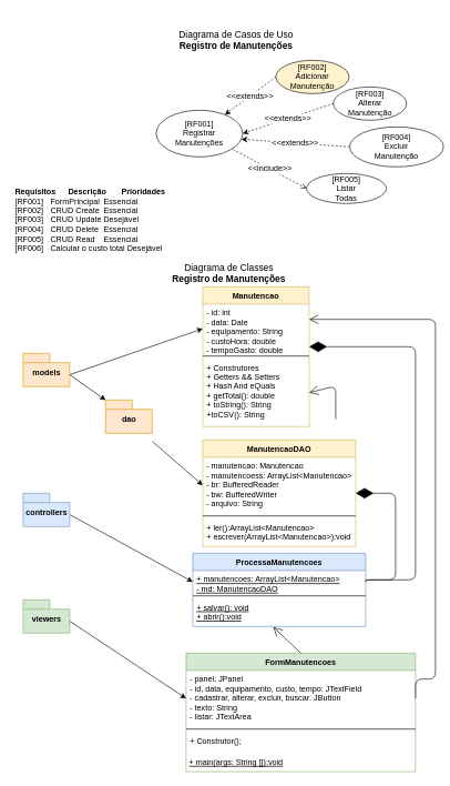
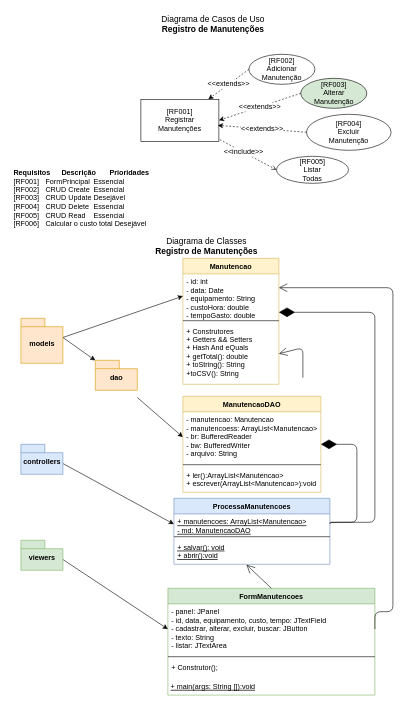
  <mxCell id="0" />
  <mxCell id="1" parent="0" />
  <mxCell id="2" value="Diagrama de Classes&lt;br style=&quot;font-size: 14px&quot;&gt;&lt;b style=&quot;font-size: 14px&quot;&gt;Registro de Manutenções&lt;/b&gt;" style="text;html=1;strokeColor=none;fillColor=none;align=center;verticalAlign=middle;whiteSpace=wrap;rounded=0;fontSize=14;" parent="1" vertex="1"><mxGeometry x="248" y="400" width="191" height="20" as="geometry" /></mxCell>
  <mxCell id="3" value="Manutencao" style="swimlane;fontStyle=1;align=center;verticalAlign=top;childLayout=stackLayout;horizontal=1;startSize=26;horizontalStack=0;resizeParent=1;resizeParentMax=0;resizeLast=0;collapsible=1;marginBottom=0;fillColor=#fff2cc;strokeColor=#d6b656;" parent="1" vertex="1"><mxGeometry x="304" y="430" width="160" height="210" as="geometry" /></mxCell>
  <mxCell id="4" value="- id: int&#10;- data: Date&#10;- equipamento: String&#10;- custoHora: double&#10;- tempoGasto: double" style="text;strokeColor=none;fillColor=none;align=left;verticalAlign=top;spacingLeft=4;spacingRight=4;overflow=hidden;rotatable=0;points=[[0,0.5],[1,0.5]];portConstraint=eastwest;" parent="3" vertex="1"><mxGeometry y="26" width="160" height="74" as="geometry" /></mxCell>
  <mxCell id="5" value="" style="line;strokeWidth=1;fillColor=none;align=left;verticalAlign=middle;spacingTop=-1;spacingLeft=3;spacingRight=3;rotatable=0;labelPosition=right;points=[];portConstraint=eastwest;" parent="3" vertex="1"><mxGeometry y="100" width="160" height="8" as="geometry" /></mxCell>
  <mxCell id="6" value="+ Construtores&#10;+ Getters &amp;&amp; Setters&#10;+ Hash And eQuals&#10;+ getTotal(): double&#10;+ toString(): String&#10;+toCSV(): String" style="text;strokeColor=none;fillColor=none;align=left;verticalAlign=top;spacingLeft=4;spacingRight=4;overflow=hidden;rotatable=0;points=[[0,0.5],[1,0.5]];portConstraint=eastwest;" parent="3" vertex="1"><mxGeometry y="108" width="160" height="102" as="geometry" /></mxCell>
  <mxCell id="7" style="rounded=0;orthogonalLoop=1;jettySize=auto;html=1;exitX=0;exitY=0;exitDx=70;exitDy=32;exitPerimeter=0;entryX=0;entryY=0.5;entryDx=0;entryDy=0;" parent="1" source="9" target="4" edge="1"><mxGeometry relative="1" as="geometry" /></mxCell>
  <mxCell id="8" style="rounded=0;orthogonalLoop=1;jettySize=auto;html=1;exitX=0;exitY=0;exitDx=70;exitDy=32;exitPerimeter=0;" parent="1" source="9" target="36" edge="1"><mxGeometry relative="1" as="geometry" /></mxCell>
- <mxCell id="9" value="models" style="shape=folder;fontStyle=1;spacingTop=10;tabWidth=40;tabHeight=14;tabPosition=left;html=1;fillColor=#ffe6cc;strokeColor=#d79b00;" parent="1" vertex="1"><mxGeometry x="34" y="530" width="70" height="50" as="geometry" /></mxCell>
+ <mxCell id="9" value="models" style="shape=folder;fontStyle=1;spacingTop=10;tabWidth=40;tabHeight=14;tabPosition=left;html=1;fillColor=#ffe6cc;strokeColor=#d79b00;" parent="1" vertex="1"><mxGeometry x="34" y="530" width="70" height="75" as="geometry" /></mxCell>
  <mxCell id="10" value="ProcessaManutencoes" style="swimlane;fontStyle=1;align=center;verticalAlign=top;childLayout=stackLayout;horizontal=1;startSize=26;horizontalStack=0;resizeParent=1;resizeParentMax=0;resizeLast=0;collapsible=1;marginBottom=0;fillColor=#dae8fc;strokeColor=#6c8ebf;" parent="1" vertex="1"><mxGeometry x="289" y="830" width="260" height="110" as="geometry" /></mxCell>
  <mxCell id="11" value="+ manutencoes: ArrayList&lt;Manutencao&gt;&#10;- md: ManutencaoDAO" style="text;strokeColor=none;fillColor=none;align=left;verticalAlign=top;spacingLeft=4;spacingRight=4;overflow=hidden;rotatable=0;points=[[0,0.5],[1,0.5]];portConstraint=eastwest;fontStyle=4" parent="10" vertex="1"><mxGeometry y="26" width="260" height="34" as="geometry" /></mxCell>
  <mxCell id="12" value="" style="line;strokeWidth=1;fillColor=none;align=left;verticalAlign=middle;spacingTop=-1;spacingLeft=3;spacingRight=3;rotatable=0;labelPosition=right;points=[];portConstraint=eastwest;" parent="10" vertex="1"><mxGeometry y="60" width="260" height="8" as="geometry" /></mxCell>
  <mxCell id="13" value="+ salvar(): void&#10;+ abrir():void&#10;" style="text;strokeColor=none;fillColor=none;align=left;verticalAlign=top;spacingLeft=4;spacingRight=4;overflow=hidden;rotatable=0;points=[[0,0.5],[1,0.5]];portConstraint=eastwest;fontStyle=4" parent="10" vertex="1"><mxGeometry y="68" width="260" height="42" as="geometry" /></mxCell>
  <mxCell id="14" style="rounded=0;orthogonalLoop=1;jettySize=auto;html=1;exitX=0;exitY=0;exitDx=70;exitDy=32;exitPerimeter=0;entryX=0;entryY=0.5;entryDx=0;entryDy=0;" parent="1" source="15" target="11" edge="1"><mxGeometry relative="1" as="geometry" /></mxCell>
  <mxCell id="15" value="controllers" style="shape=folder;fontStyle=1;spacingTop=10;tabWidth=40;tabHeight=14;tabPosition=left;html=1;fillColor=#dae8fc;strokeColor=#6c8ebf;" parent="1" vertex="1"><mxGeometry x="34" y="740" width="70" height="50" as="geometry" /></mxCell>
  <mxCell id="16" value="" style="endArrow=diamondThin;endFill=1;endSize=24;html=1;entryX=1;entryY=0.865;entryDx=0;entryDy=0;exitX=1;exitY=0.5;exitDx=0;exitDy=0;edgeStyle=orthogonalEdgeStyle;entryPerimeter=0;" parent="1" source="11" target="4" edge="1"><mxGeometry width="160" relative="1" as="geometry"><mxPoint x="254" y="610" as="sourcePoint" /><mxPoint x="414" y="610" as="targetPoint" /><Array as="points"><mxPoint x="549" y="870" /><mxPoint x="624" y="870" /><mxPoint x="624" y="520" /></Array></mxGeometry></mxCell>
  <mxCell id="17" value="FormManutencoes" style="swimlane;fontStyle=1;align=center;verticalAlign=top;childLayout=stackLayout;horizontal=1;startSize=26;horizontalStack=0;resizeParent=1;resizeParentMax=0;resizeLast=0;collapsible=1;marginBottom=0;fillColor=#d5e8d4;strokeColor=#82b366;" parent="1" vertex="1"><mxGeometry x="279" y="980" width="345" height="178" as="geometry" /></mxCell>
  <mxCell id="18" value="&#09;- panel: JPanel&#10;- id, data, equipamento, custo, tempo: JTextField&#10;- cadastrar, alterar, excluir, buscar: JButton&#10;- texto: String&#10;- listar: JTextArea" style="text;strokeColor=none;fillColor=none;align=left;verticalAlign=top;spacingLeft=4;spacingRight=4;overflow=hidden;rotatable=0;points=[[0,0.5],[1,0.5]];portConstraint=eastwest;fontStyle=0" parent="17" vertex="1"><mxGeometry y="26" width="345" height="84" as="geometry" /></mxCell>
  <mxCell id="19" value="" style="line;strokeWidth=1;fillColor=none;align=left;verticalAlign=middle;spacingTop=-1;spacingLeft=3;spacingRight=3;rotatable=0;labelPosition=right;points=[];portConstraint=eastwest;" parent="17" vertex="1"><mxGeometry y="110" width="345" height="8" as="geometry" /></mxCell>
  <mxCell id="20" value="+ Construtor();&#10;" style="text;strokeColor=none;fillColor=none;align=left;verticalAlign=top;spacingLeft=4;spacingRight=4;overflow=hidden;rotatable=0;points=[[0,0.5],[1,0.5]];portConstraint=eastwest;fontStyle=0" parent="17" vertex="1"><mxGeometry y="118" width="345" height="30" as="geometry" /></mxCell>
  <mxCell id="21" value="+ main(args: String []):void" style="text;align=left;fontStyle=4;verticalAlign=middle;spacingLeft=3;spacingRight=3;strokeColor=none;rotatable=0;points=[[0,0.5],[1,0.5]];portConstraint=eastwest;" parent="17" vertex="1"><mxGeometry y="148" width="345" height="30" as="geometry" /></mxCell>
  <mxCell id="22" style="rounded=0;orthogonalLoop=1;jettySize=auto;html=1;exitX=0;exitY=0;exitDx=70;exitDy=32;exitPerimeter=0;entryX=0;entryY=0.5;entryDx=0;entryDy=0;" parent="1" source="23" target="18" edge="1"><mxGeometry relative="1" as="geometry" /></mxCell>
  <mxCell id="23" value="viewers" style="shape=folder;fontStyle=1;spacingTop=10;tabWidth=40;tabHeight=14;tabPosition=left;html=1;fillColor=#d5e8d4;strokeColor=#82b366;" parent="1" vertex="1"><mxGeometry x="34" y="900" width="70" height="50" as="geometry" /></mxCell>
  <mxCell id="24" value="" style="endArrow=open;endFill=1;endSize=12;html=1;exitX=0.5;exitY=0;exitDx=0;exitDy=0;entryX=0.465;entryY=1.016;entryDx=0;entryDy=0;entryPerimeter=0;" parent="1" source="17" target="13" edge="1"><mxGeometry width="160" relative="1" as="geometry"><mxPoint x="416" y="820" as="sourcePoint" /><mxPoint x="424" y="820" as="targetPoint" /></mxGeometry></mxCell>
  <mxCell id="25" value="" style="endArrow=open;endFill=1;endSize=12;html=1;exitX=1;exitY=0.5;exitDx=0;exitDy=0;edgeStyle=orthogonalEdgeStyle;" parent="1" source="18" target="4" edge="1"><mxGeometry width="160" relative="1" as="geometry"><mxPoint x="544" y="858" as="sourcePoint" /><mxPoint x="478" y="479.02" as="targetPoint" /><Array as="points"><mxPoint x="654" y="1019" /><mxPoint x="654" y="479" /></Array></mxGeometry></mxCell>
- <mxCell id="26" value="Diagrama de Casos de Uso&lt;br style=&quot;font-size: 14px&quot;&gt;&lt;b style=&quot;font-size: 14px&quot;&gt;Registro de Manutenções&lt;/b&gt;" style="text;html=1;strokeColor=none;fillColor=none;align=center;verticalAlign=middle;whiteSpace=wrap;rounded=0;fontSize=14;" parent="1" vertex="1"><mxGeometry x="259" y="40" width="191" height="40" as="geometry" /></mxCell>
+ <mxCell id="26" value="Diagrama de Casos de Uso&lt;br style=&quot;font-size: 14px&quot;&gt;&lt;b style=&quot;font-size: 14px&quot;&gt;Registro de Manutenções&lt;/b&gt;" style="text;html=1;strokeColor=none;fillColor=none;align=center;verticalAlign=middle;whiteSpace=wrap;rounded=0;fontSize=14;" parent="1" vertex="1"><mxGeometry x="259" y="20" width="191" height="40" as="geometry" /></mxCell>
  <mxCell id="27" value="&amp;lt;&amp;lt;include&amp;gt;&amp;gt;" style="edgeStyle=none;rounded=0;orthogonalLoop=1;jettySize=auto;html=1;exitX=0.889;exitY=0.841;exitDx=0;exitDy=0;fontSize=12;dashed=1;exitPerimeter=0;entryX=0;entryY=0.5;entryDx=0;entryDy=0;endArrow=open;" parent="1" source="28" target="33" edge="1"><mxGeometry relative="1" as="geometry"><mxPoint x="450" y="270" as="targetPoint" /></mxGeometry></mxCell>
- <mxCell id="28" value="[RF001]&lt;br&gt;Registrar&lt;br&gt;Manutenções" style="ellipse;whiteSpace=wrap;html=1;fontSize=12;align=center;" parent="1" vertex="1"><mxGeometry x="234" y="165" width="130" height="70" as="geometry" /></mxCell>
- <mxCell id="29" value="[RF002]&lt;br&gt;Adicionar Manutenção" style="ellipse;whiteSpace=wrap;html=1;fontSize=12;align=center;fillColor=#fff2cc;" parent="1" vertex="1"><mxGeometry x="414" y="90" width="110" height="50" as="geometry" /></mxCell>
- <mxCell id="30" value="[RF004]&lt;br&gt;Excluir&lt;br&gt;Manutenção" style="ellipse;whiteSpace=wrap;html=1;fontSize=12;align=center;" parent="1" vertex="1"><mxGeometry x="525" y="190" width="141" height="60" as="geometry" /></mxCell>
- <mxCell id="31" value="[RF003]&lt;br&gt;Alterar&lt;br&gt;Manutenção" style="ellipse;whiteSpace=wrap;html=1;fontSize=12;align=center;" parent="1" vertex="1"><mxGeometry x="500.5" y="130" width="110" height="50" as="geometry" /></mxCell>
+ <mxCell id="28" value="[RF001]&lt;br&gt;Registrar&lt;br&gt;Manutenções" style="whiteSpace=wrap;html=1;fontSize=12;align=center;rounded=0;" parent="1" vertex="1"><mxGeometry x="234" y="165" width="130" height="70" as="geometry" /></mxCell>
+ <mxCell id="29" value="[RF002]&lt;br&gt;Adicionar Manutenção" style="ellipse;whiteSpace=wrap;html=1;fontSize=12;align=center;" parent="1" vertex="1"><mxGeometry x="414" y="90" width="110" height="50" as="geometry" /></mxCell>
+ <mxCell id="30" value="[RF004]&lt;br&gt;Excluir&lt;br&gt;Manutenção" style="ellipse;whiteSpace=wrap;html=1;fontSize=12;align=center;" parent="1" vertex="1"><mxGeometry x="510" y="190" width="141" height="60" as="geometry" /></mxCell>
+ <mxCell id="31" value="[RF003]&lt;br&gt;Alterar&lt;br&gt;Manutenção" style="ellipse;whiteSpace=wrap;html=1;fontSize=12;align=center;fillColor=#d5e8d4;" parent="1" vertex="1"><mxGeometry x="500.5" y="130" width="110" height="50" as="geometry" /></mxCell>
  <mxCell id="32" value="&amp;lt;&amp;lt;extends&amp;gt;&amp;gt;" style="edgeStyle=none;rounded=0;orthogonalLoop=1;jettySize=auto;html=1;exitX=0;exitY=0.5;exitDx=0;exitDy=0;dashed=1;fontSize=12;" parent="1" source="29" target="28" edge="1"><mxGeometry relative="1" as="geometry" /></mxCell>
  <mxCell id="33" value="[RF005]&lt;br&gt;Listar&lt;br&gt;Todas" style="ellipse;whiteSpace=wrap;html=1;fontSize=12;align=center;" parent="1" vertex="1"><mxGeometry x="460" y="260" width="120" height="45" as="geometry" /></mxCell>
  <mxCell id="34" value="&lt;b&gt;Requisitos&lt;span style=&quot;white-space: pre&quot;&gt;&#09;&lt;/span&gt;Descrição&lt;span style=&quot;white-space: pre&quot;&gt;&#09;&lt;/span&gt;Prioridades&lt;/b&gt;&lt;br&gt;[RF001]&lt;span style=&quot;white-space: pre&quot;&gt;&#09;&lt;/span&gt;FormPrincipal&lt;span style=&quot;white-space: pre&quot;&gt;&#09;&lt;/span&gt;Essencial&lt;br&gt;&lt;span&gt;[RF002]&lt;span style=&quot;white-space: pre&quot;&gt;&#09;&lt;/span&gt;CRUD Create&lt;span style=&quot;white-space: pre&quot;&gt;&#09;&lt;/span&gt;&lt;/span&gt;&lt;span&gt;Essencial&lt;/span&gt;&lt;br&gt;&lt;div&gt;&lt;span&gt;[RF003]&lt;span style=&quot;white-space: pre&quot;&gt;&#09;&lt;/span&gt;CRUD Update&lt;span style=&quot;white-space: pre&quot;&gt;&#09;&lt;/span&gt;&lt;/span&gt;&lt;span&gt;Desejável&lt;/span&gt;&lt;/div&gt;[RF004]&lt;span style=&quot;white-space: pre&quot;&gt;&#09;&lt;/span&gt;CRUD Delete&lt;span style=&quot;white-space: pre&quot;&gt;&#09;&lt;/span&gt;Essencial&lt;br&gt;[RF005]&lt;span style=&quot;white-space: pre&quot;&gt;&#09;&lt;/span&gt;CRUD Read&lt;span style=&quot;white-space: pre&quot;&gt;&#09;&lt;/span&gt;Essencial&lt;br&gt;[RF006]&lt;span style=&quot;white-space: pre;&quot;&gt;&#09;&lt;/span&gt;Calcular o custo total Desejável" style="text;html=1;strokeColor=none;fillColor=none;align=left;verticalAlign=middle;whiteSpace=wrap;rounded=0;" parent="1" vertex="1"><mxGeometry x="20" y="270" width="250" height="120" as="geometry" /></mxCell>
  <mxCell id="35" style="edgeStyle=none;rounded=0;orthogonalLoop=1;jettySize=auto;html=1;exitX=0;exitY=0;exitDx=70;exitDy=32;exitPerimeter=0;entryX=0;entryY=0.5;entryDx=0;entryDy=0;" parent="1" target="38" edge="1"><mxGeometry relative="1" as="geometry"><mxPoint x="228" y="662" as="sourcePoint" /></mxGeometry></mxCell>
  <mxCell id="36" value="dao" style="shape=folder;fontStyle=1;spacingTop=10;tabWidth=40;tabHeight=14;tabPosition=left;html=1;fillColor=#ffe6cc;strokeColor=#d79b00;" parent="1" vertex="1"><mxGeometry x="158" y="600" width="70" height="50" as="geometry" /></mxCell>
  <mxCell id="37" value="ManutencaoDAO" style="swimlane;fontStyle=1;align=center;verticalAlign=top;childLayout=stackLayout;horizontal=1;startSize=26;horizontalStack=0;resizeParent=1;resizeParentMax=0;resizeLast=0;collapsible=1;marginBottom=0;fontSize=12;fillColor=#fff2cc;strokeColor=#d6b656;" parent="1" vertex="1"><mxGeometry x="304" y="660" width="230" height="160" as="geometry" /></mxCell>
  <mxCell id="38" value="- manutencao: Manutencao&#10;- manutencoess: ArrayList&lt;Manutencao&gt;&#10;- br: BufferedReader&#10;- bw: BufferedWriter&#10;- arquivo: String" style="text;strokeColor=none;fillColor=none;align=left;verticalAlign=top;spacingLeft=4;spacingRight=4;overflow=hidden;rotatable=0;points=[[0,0.5],[1,0.5]];portConstraint=eastwest;" parent="37" vertex="1"><mxGeometry y="26" width="230" height="84" as="geometry" /></mxCell>
  <mxCell id="39" value="" style="line;strokeWidth=1;fillColor=none;align=left;verticalAlign=middle;spacingTop=-1;spacingLeft=3;spacingRight=3;rotatable=0;labelPosition=right;points=[];portConstraint=eastwest;" parent="37" vertex="1"><mxGeometry y="110" width="230" height="8" as="geometry" /></mxCell>
  <mxCell id="40" value="+ ler():ArrayList&lt;Manutencao&gt;&#10;+ escrever(ArrayList&lt;Manutencao&gt;):void" style="text;strokeColor=none;fillColor=none;align=left;verticalAlign=top;spacingLeft=4;spacingRight=4;overflow=hidden;rotatable=0;points=[[0,0.5],[1,0.5]];portConstraint=eastwest;" parent="37" vertex="1"><mxGeometry y="118" width="230" height="42" as="geometry" /></mxCell>
  <mxCell id="41" value="" style="endArrow=diamondThin;endFill=1;endSize=24;html=1;edgeStyle=orthogonalEdgeStyle;" parent="1" source="10" target="38" edge="1"><mxGeometry width="160" relative="1" as="geometry"><mxPoint x="559" y="883" as="sourcePoint" /><mxPoint x="474" y="560.01" as="targetPoint" /><Array as="points"><mxPoint x="594" y="870" /><mxPoint x="594" y="740" /></Array></mxGeometry></mxCell>
  <mxCell id="42" value="" style="endArrow=open;endFill=1;endSize=12;html=1;entryX=1;entryY=0.5;entryDx=0;entryDy=0;" parent="1" target="6" edge="1"><mxGeometry width="160" relative="1" as="geometry"><mxPoint x="504" y="629" as="sourcePoint" /><mxPoint x="419.9" y="940.992" as="targetPoint" /><Array as="points"><mxPoint x="504" y="579" /></Array></mxGeometry></mxCell>
  <mxCell id="43" value="&amp;lt;&amp;lt;extends&amp;gt;&amp;gt;" style="edgeStyle=none;rounded=0;orthogonalLoop=1;jettySize=auto;html=1;exitX=0;exitY=0.5;exitDx=0;exitDy=0;dashed=1;fontSize=12;entryX=1;entryY=0.5;entryDx=0;entryDy=0;" parent="1" source="31" target="28" edge="1"><mxGeometry relative="1" as="geometry"><mxPoint x="424" y="125" as="sourcePoint" /><mxPoint x="347.369" y="181.748" as="targetPoint" /></mxGeometry></mxCell>
  <mxCell id="44" value="&amp;lt;&amp;lt;extends&amp;gt;&amp;gt;" style="edgeStyle=none;rounded=0;orthogonalLoop=1;jettySize=auto;html=1;exitX=0;exitY=0.5;exitDx=0;exitDy=0;dashed=1;fontSize=12;entryX=0.986;entryY=0.62;entryDx=0;entryDy=0;entryPerimeter=0;" parent="1" source="30" target="28" edge="1"><mxGeometry relative="1" as="geometry"><mxPoint x="424" y="125" as="sourcePoint" /><mxPoint x="347.369" y="181.748" as="targetPoint" /></mxGeometry></mxCell>
